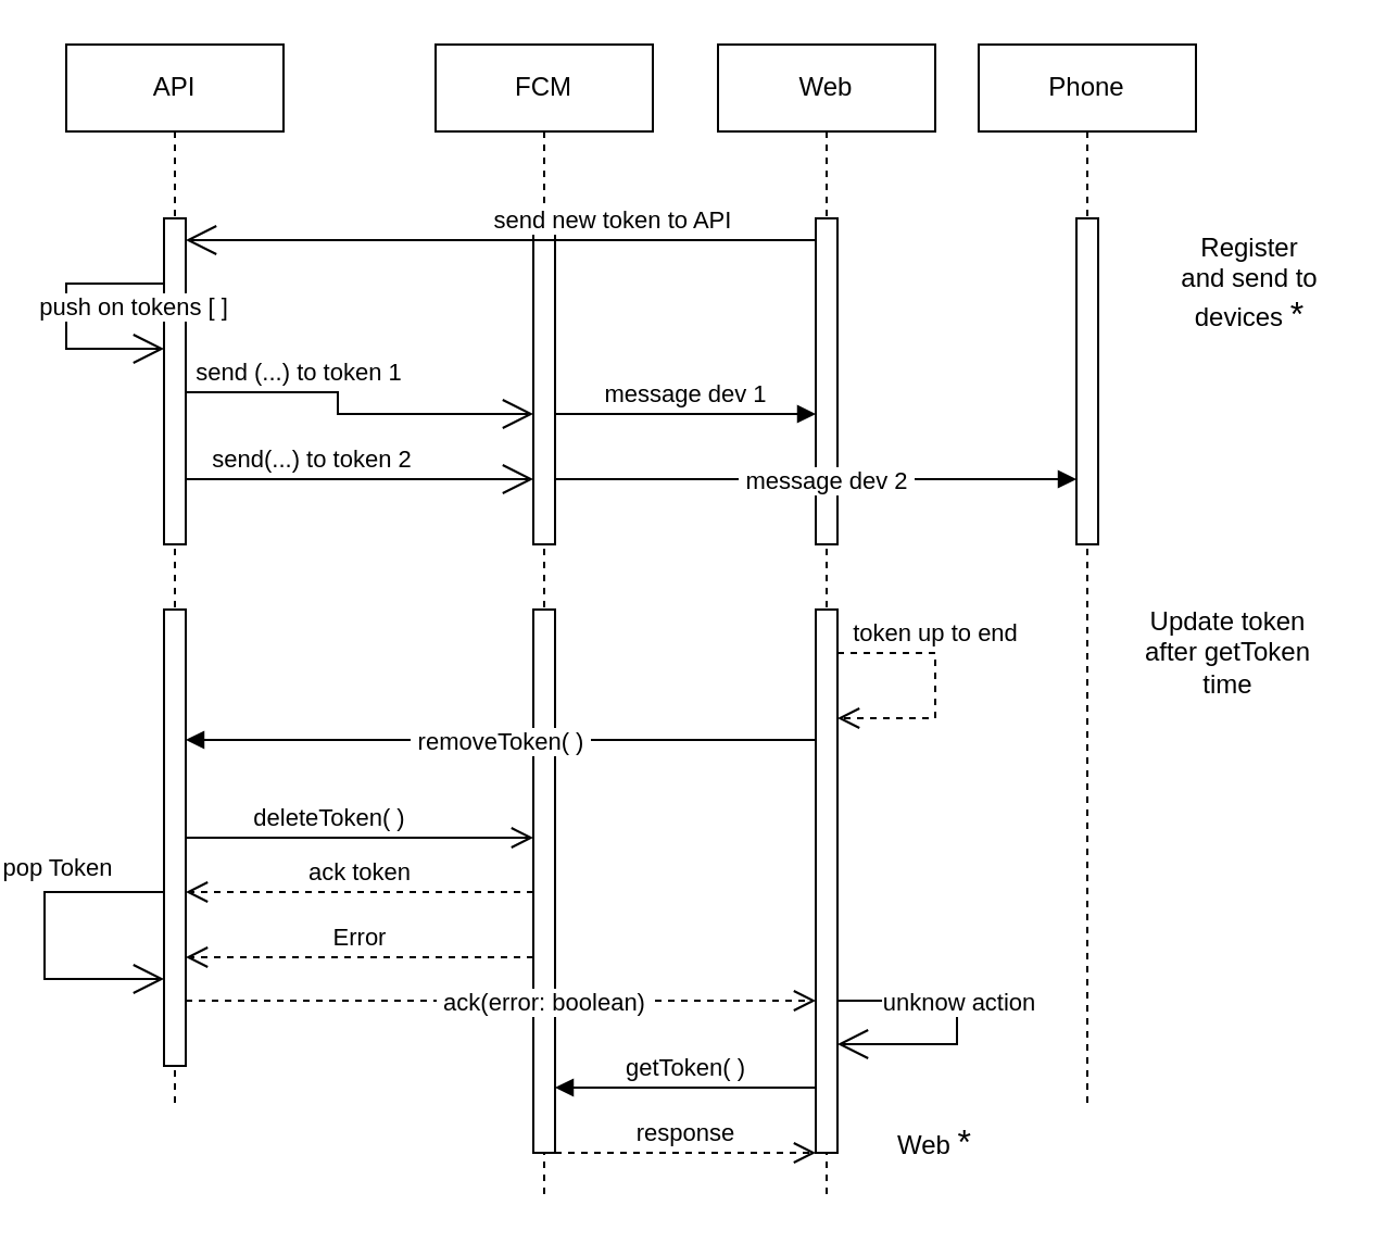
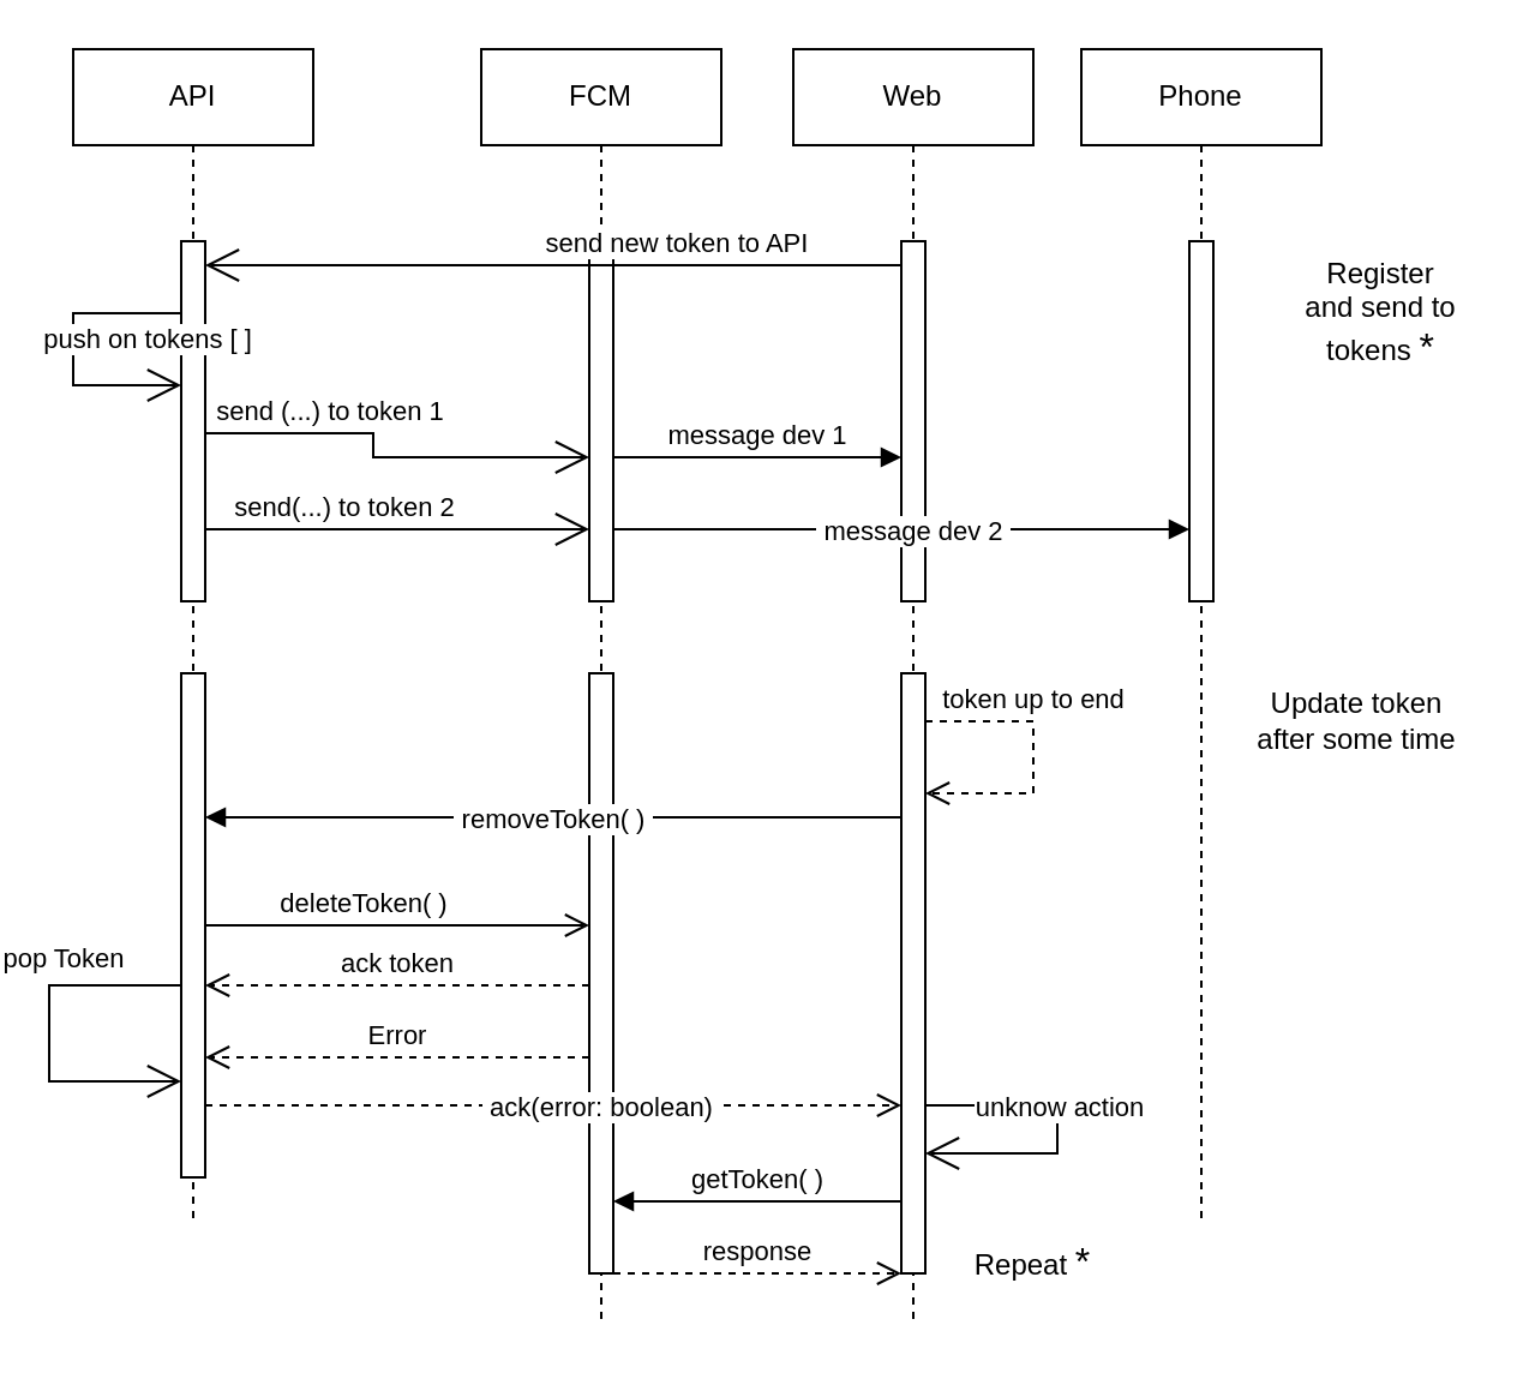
  <mxCell id="0" />
  <mxCell id="1" parent="0" />
  <mxCell id="2" value="API" style="shape=umlLifeline;perimeter=lifelinePerimeter;whiteSpace=wrap;html=1;container=0;dropTarget=0;collapsible=0;recursiveResize=0;outlineConnect=0;portConstraint=eastwest;newEdgeStyle={&quot;edgeStyle&quot;:&quot;elbowEdgeStyle&quot;,&quot;elbow&quot;:&quot;vertical&quot;,&quot;curved&quot;:0,&quot;rounded&quot;:0};" parent="1" vertex="1"><mxGeometry x="20" y="20" width="100" height="490" as="geometry" /></mxCell>
  <mxCell id="3" value="" style="html=1;points=[];perimeter=orthogonalPerimeter;outlineConnect=0;targetShapes=umlLifeline;portConstraint=eastwest;newEdgeStyle={&quot;edgeStyle&quot;:&quot;elbowEdgeStyle&quot;,&quot;elbow&quot;:&quot;vertical&quot;,&quot;curved&quot;:0,&quot;rounded&quot;:0};" parent="2" vertex="1"><mxGeometry x="45" y="80" width="10" height="150" as="geometry" /></mxCell>
  <mxCell id="4" value="" style="endArrow=open;endFill=1;endSize=12;html=1;rounded=0;" edge="1" parent="2" source="3" target="3"><mxGeometry width="160" relative="1" as="geometry"><mxPoint x="40" y="110" as="sourcePoint" /><mxPoint y="160" as="targetPoint" /><Array as="points"><mxPoint y="110" /><mxPoint y="140" /></Array></mxGeometry></mxCell>
  <mxCell id="5" value="push on tokens [ ]" style="edgeLabel;html=1;align=center;verticalAlign=middle;resizable=0;points=[];" vertex="1" connectable="0" parent="4"><mxGeometry x="-0.434" y="-1" relative="1" as="geometry"><mxPoint x="19" y="11" as="offset" /></mxGeometry></mxCell>
  <mxCell id="6" value="" style="html=1;points=[];perimeter=orthogonalPerimeter;outlineConnect=0;targetShapes=umlLifeline;portConstraint=eastwest;newEdgeStyle={&quot;edgeStyle&quot;:&quot;elbowEdgeStyle&quot;,&quot;elbow&quot;:&quot;vertical&quot;,&quot;curved&quot;:0,&quot;rounded&quot;:0};" vertex="1" parent="2"><mxGeometry x="45" y="260" width="10" height="210" as="geometry" /></mxCell>
  <mxCell id="7" value="" style="endArrow=open;endFill=1;endSize=12;html=1;rounded=0;" edge="1" parent="2" source="6" target="6"><mxGeometry width="160" relative="1" as="geometry"><mxPoint x="35" y="390" as="sourcePoint" /><mxPoint x="35" y="430" as="targetPoint" /><Array as="points"><mxPoint x="-10" y="390" /><mxPoint x="-10" y="400" /><mxPoint x="-10" y="430" /></Array></mxGeometry></mxCell>
  <mxCell id="8" value="pop Token" style="edgeLabel;html=1;align=center;verticalAlign=middle;resizable=0;points=[];" vertex="1" connectable="0" parent="7"><mxGeometry x="-0.434" y="-1" relative="1" as="geometry"><mxPoint x="-8" y="-11" as="offset" /></mxGeometry></mxCell>
  <mxCell id="9" value="FCM" style="shape=umlLifeline;perimeter=lifelinePerimeter;whiteSpace=wrap;html=1;container=0;dropTarget=0;collapsible=0;recursiveResize=0;outlineConnect=0;portConstraint=eastwest;newEdgeStyle={&quot;edgeStyle&quot;:&quot;elbowEdgeStyle&quot;,&quot;elbow&quot;:&quot;vertical&quot;,&quot;curved&quot;:0,&quot;rounded&quot;:0};" vertex="1" parent="1"><mxGeometry x="190" y="20" width="100" height="530" as="geometry" /></mxCell>
  <mxCell id="10" value="" style="html=1;points=[];perimeter=orthogonalPerimeter;outlineConnect=0;targetShapes=umlLifeline;portConstraint=eastwest;newEdgeStyle={&quot;edgeStyle&quot;:&quot;elbowEdgeStyle&quot;,&quot;elbow&quot;:&quot;vertical&quot;,&quot;curved&quot;:0,&quot;rounded&quot;:0};" vertex="1" parent="9"><mxGeometry x="45" y="80" width="10" height="150" as="geometry" /></mxCell>
  <mxCell id="11" value="" style="html=1;points=[];perimeter=orthogonalPerimeter;outlineConnect=0;targetShapes=umlLifeline;portConstraint=eastwest;newEdgeStyle={&quot;edgeStyle&quot;:&quot;elbowEdgeStyle&quot;,&quot;elbow&quot;:&quot;vertical&quot;,&quot;curved&quot;:0,&quot;rounded&quot;:0};" vertex="1" parent="9"><mxGeometry x="45" y="260" width="10" height="250" as="geometry" /></mxCell>
  <mxCell id="12" value="message dev 1" style="html=1;verticalAlign=bottom;endArrow=block;edgeStyle=elbowEdgeStyle;elbow=horizontal;curved=0;rounded=0;" edge="1" parent="1" source="10" target="18"><mxGeometry relative="1" as="geometry"><mxPoint x="270" y="190" as="sourcePoint" /><Array as="points"><mxPoint x="300" y="190" /></Array><mxPoint x="360" y="190" as="targetPoint" /></mxGeometry></mxCell>
  <mxCell id="13" value="" style="endArrow=open;endFill=1;endSize=12;html=1;rounded=0;" edge="1" parent="1" source="3" target="10"><mxGeometry width="160" relative="1" as="geometry"><mxPoint x="80" y="180" as="sourcePoint" /><mxPoint x="220" y="190" as="targetPoint" /><Array as="points"><mxPoint x="145" y="180" /><mxPoint x="145" y="190" /></Array></mxGeometry></mxCell>
  <mxCell id="14" value="send (...) to token 1" style="edgeLabel;html=1;align=center;verticalAlign=middle;resizable=0;points=[];" vertex="1" connectable="0" parent="13"><mxGeometry x="-0.434" y="-1" relative="1" as="geometry"><mxPoint x="3" y="-11" as="offset" /></mxGeometry></mxCell>
  <mxCell id="15" value="" style="endArrow=open;endFill=1;endSize=12;html=1;rounded=0;" edge="1" parent="1" source="3" target="10"><mxGeometry width="160" relative="1" as="geometry"><mxPoint x="80" y="220" as="sourcePoint" /><mxPoint x="220" y="220" as="targetPoint" /><Array as="points"><mxPoint x="145" y="220" /><mxPoint x="170" y="220" /></Array></mxGeometry></mxCell>
  <mxCell id="16" value="send(...) to token 2" style="edgeLabel;html=1;align=center;verticalAlign=middle;resizable=0;points=[];" vertex="1" connectable="0" parent="15"><mxGeometry x="-0.434" y="-1" relative="1" as="geometry"><mxPoint x="12" y="-11" as="offset" /></mxGeometry></mxCell>
  <mxCell id="17" value="Web" style="shape=umlLifeline;perimeter=lifelinePerimeter;whiteSpace=wrap;html=1;container=0;dropTarget=0;collapsible=0;recursiveResize=0;outlineConnect=0;portConstraint=eastwest;newEdgeStyle={&quot;edgeStyle&quot;:&quot;elbowEdgeStyle&quot;,&quot;elbow&quot;:&quot;vertical&quot;,&quot;curved&quot;:0,&quot;rounded&quot;:0};" vertex="1" parent="1"><mxGeometry x="320" y="20" width="100" height="530" as="geometry" /></mxCell>
  <mxCell id="18" value="" style="html=1;points=[];perimeter=orthogonalPerimeter;outlineConnect=0;targetShapes=umlLifeline;portConstraint=eastwest;newEdgeStyle={&quot;edgeStyle&quot;:&quot;elbowEdgeStyle&quot;,&quot;elbow&quot;:&quot;vertical&quot;,&quot;curved&quot;:0,&quot;rounded&quot;:0};" vertex="1" parent="17"><mxGeometry x="45" y="80" width="10" height="150" as="geometry" /></mxCell>
  <mxCell id="19" value="" style="html=1;points=[];perimeter=orthogonalPerimeter;outlineConnect=0;targetShapes=umlLifeline;portConstraint=eastwest;newEdgeStyle={&quot;edgeStyle&quot;:&quot;elbowEdgeStyle&quot;,&quot;elbow&quot;:&quot;vertical&quot;,&quot;curved&quot;:0,&quot;rounded&quot;:0};" vertex="1" parent="17"><mxGeometry x="45" y="260" width="10" height="250" as="geometry" /></mxCell>
  <mxCell id="20" value="token up to end" style="html=1;verticalAlign=bottom;endArrow=open;dashed=1;endSize=8;curved=0;rounded=0;" edge="1" parent="17" source="19" target="19"><mxGeometry x="-0.25" relative="1" as="geometry"><mxPoint x="65" y="280" as="sourcePoint" /><mxPoint x="60" y="310" as="targetPoint" /><Array as="points"><mxPoint x="100" y="280" /><mxPoint x="100" y="310" /></Array><mxPoint as="offset" /></mxGeometry></mxCell>
  <mxCell id="21" value="" style="endArrow=open;endFill=1;endSize=12;html=1;rounded=0;" edge="1" parent="17"><mxGeometry width="160" relative="1" as="geometry"><mxPoint x="55" y="440" as="sourcePoint" /><mxPoint x="55" y="460" as="targetPoint" /><Array as="points"><mxPoint x="110" y="440" /><mxPoint x="110" y="450" /><mxPoint x="110" y="460" /></Array></mxGeometry></mxCell>
  <mxCell id="22" value="unknow action" style="edgeLabel;html=1;align=center;verticalAlign=middle;resizable=0;points=[];" vertex="1" connectable="0" parent="21"><mxGeometry x="-0.434" y="-1" relative="1" as="geometry"><mxPoint x="18" y="-1" as="offset" /></mxGeometry></mxCell>
  <mxCell id="23" value="&amp;nbsp;message dev 2&amp;nbsp;" style="html=1;verticalAlign=bottom;endArrow=block;edgeStyle=elbowEdgeStyle;elbow=vertical;curved=0;rounded=0;" edge="1" parent="1" source="10" target="25"><mxGeometry x="0.042" y="-10" relative="1" as="geometry"><mxPoint x="260" y="220" as="sourcePoint" /><Array as="points"><mxPoint x="315" y="220" /></Array><mxPoint x="350" y="220" as="targetPoint" /><mxPoint as="offset" /></mxGeometry></mxCell>
  <mxCell id="24" value="Phone" style="shape=umlLifeline;perimeter=lifelinePerimeter;whiteSpace=wrap;html=1;container=0;dropTarget=0;collapsible=0;recursiveResize=0;outlineConnect=0;portConstraint=eastwest;newEdgeStyle={&quot;edgeStyle&quot;:&quot;elbowEdgeStyle&quot;,&quot;elbow&quot;:&quot;vertical&quot;,&quot;curved&quot;:0,&quot;rounded&quot;:0};" vertex="1" parent="1"><mxGeometry x="440" y="20" width="100" height="490" as="geometry" /></mxCell>
  <mxCell id="25" value="" style="html=1;points=[];perimeter=orthogonalPerimeter;outlineConnect=0;targetShapes=umlLifeline;portConstraint=eastwest;newEdgeStyle={&quot;edgeStyle&quot;:&quot;elbowEdgeStyle&quot;,&quot;elbow&quot;:&quot;vertical&quot;,&quot;curved&quot;:0,&quot;rounded&quot;:0};" vertex="1" parent="24"><mxGeometry x="45" y="80" width="10" height="150" as="geometry" /></mxCell>
- <mxCell id="26" value="Register and send to devices &lt;font style=&quot;font-size: 16px;&quot;&gt;*&lt;/font&gt;" style="text;html=1;align=center;verticalAlign=middle;whiteSpace=wrap;rounded=0;" vertex="1" parent="1"><mxGeometry x="530" y="110" width="70" height="40" as="geometry" /></mxCell>
- <mxCell id="27" value="Update token after getToken time" style="text;html=1;align=center;verticalAlign=middle;whiteSpace=wrap;rounded=0;" vertex="1" parent="1"><mxGeometry x="510" y="280" width="90" height="40" as="geometry" /></mxCell>
+ <mxCell id="26" value="Register and send to tokens &lt;font style=&quot;font-size: 16px;&quot;&gt;*&lt;/font&gt;" style="text;html=1;align=center;verticalAlign=middle;whiteSpace=wrap;rounded=0;" vertex="1" parent="1"><mxGeometry x="530" y="110" width="70" height="40" as="geometry" /></mxCell>
+ <mxCell id="27" value="Update token after some time" style="text;html=1;align=center;verticalAlign=middle;whiteSpace=wrap;rounded=0;" vertex="1" parent="1"><mxGeometry x="510" y="280" width="90" height="40" as="geometry" /></mxCell>
  <mxCell id="28" value="&amp;nbsp;removeToken( )&amp;nbsp;" style="html=1;verticalAlign=bottom;endArrow=block;curved=0;rounded=0;" edge="1" parent="1" source="19" target="6"><mxGeometry y="10" width="80" relative="1" as="geometry"><mxPoint x="330" y="340" as="sourcePoint" /><mxPoint x="280" y="340" as="targetPoint" /><Array as="points"><mxPoint x="310" y="340" /></Array><mxPoint as="offset" /></mxGeometry></mxCell>
  <mxCell id="29" value="deleteToken( )" style="html=1;verticalAlign=bottom;endArrow=open;endSize=8;curved=0;rounded=0;" edge="1" parent="1" source="6" target="11"><mxGeometry x="-0.172" relative="1" as="geometry"><mxPoint x="90" y="380" as="sourcePoint" /><mxPoint x="220" y="380" as="targetPoint" /><mxPoint as="offset" /></mxGeometry></mxCell>
  <mxCell id="30" value="ack token" style="html=1;verticalAlign=bottom;endArrow=open;dashed=1;endSize=8;curved=0;rounded=0;" edge="1" parent="1" source="11" target="6"><mxGeometry relative="1" as="geometry"><mxPoint x="230" y="410" as="sourcePoint" /><mxPoint x="90" y="410" as="targetPoint" /><Array as="points"><mxPoint x="160" y="410" /></Array></mxGeometry></mxCell>
  <mxCell id="31" value="Error" style="html=1;verticalAlign=bottom;endArrow=open;dashed=1;endSize=8;curved=0;rounded=0;" edge="1" parent="1" source="11" target="6"><mxGeometry relative="1" as="geometry"><mxPoint x="200" y="440" as="sourcePoint" /><mxPoint x="130" y="440" as="targetPoint" /><Array as="points"><mxPoint x="160" y="440" /></Array></mxGeometry></mxCell>
  <mxCell id="32" value="&amp;nbsp;ack(error: boolean)&amp;nbsp;" style="html=1;verticalAlign=bottom;endArrow=open;endSize=8;curved=0;rounded=0;dashed=1;" edge="1" parent="1" source="6" target="19"><mxGeometry x="0.138" y="-10" relative="1" as="geometry"><mxPoint x="80" y="460" as="sourcePoint" /><mxPoint x="220" y="460" as="targetPoint" /><mxPoint as="offset" /><Array as="points"><mxPoint x="170" y="460" /></Array></mxGeometry></mxCell>
  <mxCell id="33" value="getToken( )" style="html=1;verticalAlign=bottom;endArrow=block;curved=0;rounded=0;" edge="1" parent="1" source="19" target="11"><mxGeometry width="80" relative="1" as="geometry"><mxPoint x="350" y="500" as="sourcePoint" /><mxPoint x="280" y="500" as="targetPoint" /><Array as="points"><mxPoint x="310" y="500" /></Array></mxGeometry></mxCell>
  <mxCell id="34" value="response" style="html=1;verticalAlign=bottom;endArrow=open;dashed=1;endSize=8;curved=0;rounded=0;" edge="1" parent="1" source="11" target="19"><mxGeometry relative="1" as="geometry"><mxPoint x="250" y="530" as="sourcePoint" /><mxPoint x="330" y="530" as="targetPoint" /><Array as="points"><mxPoint x="305" y="530" /></Array></mxGeometry></mxCell>
- <mxCell id="35" value="Web &lt;font style=&quot;font-size: 16px;&quot;&gt;*&lt;/font&gt;" style="text;html=1;align=center;verticalAlign=middle;whiteSpace=wrap;rounded=0;" vertex="1" parent="1"><mxGeometry x="390" y="510" width="60" height="30" as="geometry" /></mxCell>
+ <mxCell id="35" value="Repeat &lt;font style=&quot;font-size: 16px;&quot;&gt;*&lt;/font&gt;" style="text;html=1;align=center;verticalAlign=middle;whiteSpace=wrap;rounded=0;" vertex="1" parent="1"><mxGeometry x="390" y="510" width="60" height="30" as="geometry" /></mxCell>
  <mxCell id="36" value="" style="endArrow=open;endFill=1;endSize=12;html=1;rounded=0;" edge="1" parent="1" source="18" target="3"><mxGeometry width="160" relative="1" as="geometry"><mxPoint x="365" y="110" as="sourcePoint" /><mxPoint x="260" y="110" as="targetPoint" /><Array as="points"><mxPoint x="300" y="110" /></Array></mxGeometry></mxCell>
  <mxCell id="37" value="send new token to API&amp;nbsp;" style="edgeLabel;html=1;align=center;verticalAlign=middle;resizable=0;points=[];" vertex="1" connectable="0" parent="36"><mxGeometry x="-0.434" y="-1" relative="1" as="geometry"><mxPoint x="-11" y="-9" as="offset" /></mxGeometry></mxCell>
